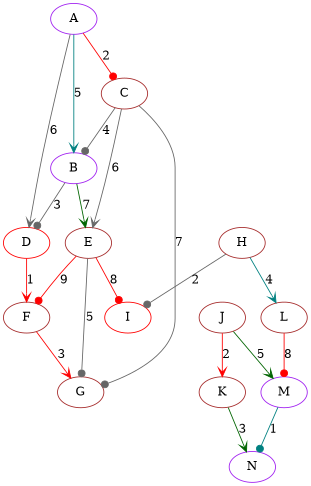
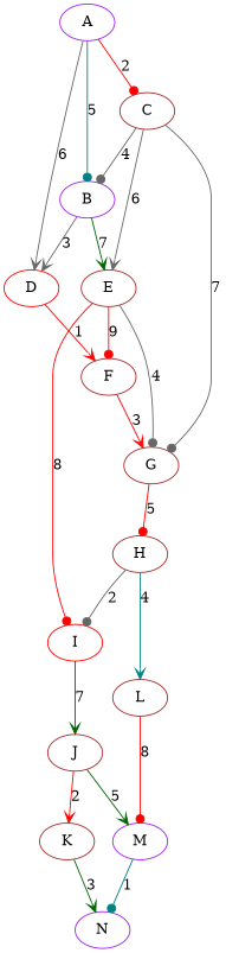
  digraph {
    node [color=brown]
    edge [arrowhead=dot color=red]
    A [color=purple]
    B [color=purple]
    C
    D [color=red]
    E
    G
    F
    I [color=red]
    H
    J
    L
    M [color=purple]
    K
    N [color=purple]
-   A -> B [arrowhead=vee color=teal label=5]
+   A -> B [color=teal label=5]
    A -> C [label=2]
    A -> D [arrowhead=vee color=gray40 label=6]
-   B -> D [color=gray40 label=3]
+   B -> D [arrowhead=vee color=gray40 label=3]
    B -> E [arrowhead=vee color=darkgreen label=7]
    C -> B [color=gray40 label=4]
    C -> E [arrowhead=vee color=gray40 label=6]
    C -> G [color=gray40 label=7]
    D -> F [arrowhead=vee label=1]
-   E -> G [color=gray40 label=5]
+   E -> G [color=gray40 label=4]
    E -> F [label=9]
    E -> I [label=8]
+   G -> H [label=5]
    F -> G [arrowhead=vee label=3]
+   I -> J [arrowhead=vee color=darkgreen label=7]
    H -> I [color=gray40 label=2]
    H -> L [arrowhead=vee color=teal label=4]
    J -> M [arrowhead=vee color=darkgreen label=5]
    J -> K [arrowhead=vee label=2]
    L -> M [label=8]
    M -> N [color=teal label=1]
    K -> N [arrowhead=vee color=darkgreen label=3]
  }
